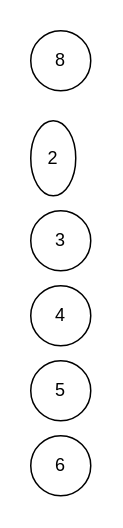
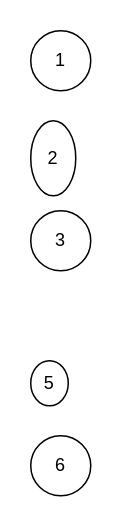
  <mxCell id="0" />
  <mxCell id="1" parent="0" />
- <mxCell id="2" value="8" style="ellipse;whiteSpace=wrap;html=1;aspect=fixed;" vertex="1" parent="1"><mxGeometry x="20" y="20" width="40" height="40" as="geometry" /></mxCell>
+ <mxCell id="2" value="1" style="ellipse;whiteSpace=wrap;html=1;aspect=fixed;" vertex="1" parent="1"><mxGeometry x="20" y="20" width="40" height="40" as="geometry" /></mxCell>
  <mxCell id="3" value="2" style="ellipse;whiteSpace=wrap;html=1;aspect=fixed;" vertex="1" parent="1"><mxGeometry x="20" y="80" width="30" height="50" as="geometry" /></mxCell>
  <mxCell id="4" value="3" style="ellipse;whiteSpace=wrap;html=1;aspect=fixed;" vertex="1" parent="1"><mxGeometry x="20" y="140" width="40" height="40" as="geometry" /></mxCell>
- <mxCell id="5" value="4" style="ellipse;whiteSpace=wrap;html=1;aspect=fixed;" vertex="1" parent="1"><mxGeometry x="20" y="190" width="40" height="40" as="geometry" /></mxCell>
- <mxCell id="6" value="5" style="ellipse;whiteSpace=wrap;html=1;aspect=fixed;" vertex="1" parent="1"><mxGeometry x="20" y="240" width="40" height="40" as="geometry" /></mxCell>
+ <mxCell id="6" value="5" style="ellipse;whiteSpace=wrap;html=1;aspect=fixed;" vertex="1" parent="1"><mxGeometry x="20" y="240" width="25" height="30" as="geometry" /></mxCell>
  <mxCell id="7" value="6" style="ellipse;whiteSpace=wrap;html=1;aspect=fixed;" vertex="1" parent="1"><mxGeometry x="20" y="290" width="40" height="40" as="geometry" /></mxCell>
